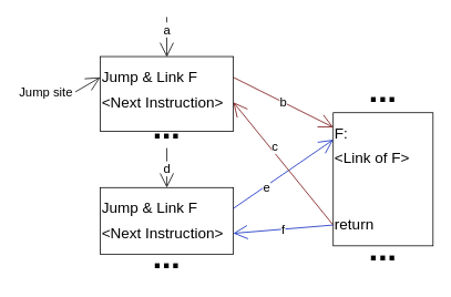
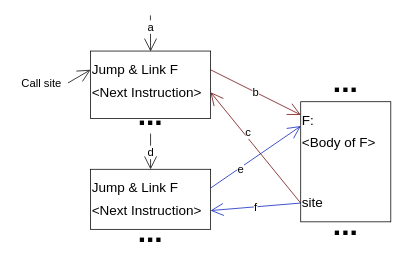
  <mxCell id="0" />
  <mxCell id="1" parent="0" />
  <mxCell id="2" value="" style="rounded=0;whiteSpace=wrap;html=1;strokeColor=#000000;" parent="1" vertex="1"><mxGeometry x="120" y="225" width="160" height="80" as="geometry" /></mxCell>
  <mxCell id="3" value="d" style="edgeStyle=none;html=1;entryX=0.5;entryY=0;entryDx=0;entryDy=0;fontSize=15;endArrow=open;endFill=0;endSize=15;startArrow=none;exitX=0.5;exitY=1;exitDx=0;exitDy=0;" parent="1" source="22" target="2" edge="1"><mxGeometry relative="1" as="geometry"><mxPoint x="230" y="195" as="sourcePoint" /></mxGeometry></mxCell>
  <mxCell id="4" value="" style="rounded=0;whiteSpace=wrap;html=1;strokeColor=#000000;" parent="1" vertex="1"><mxGeometry x="120" y="67.5" width="160" height="90" as="geometry" /></mxCell>
  <mxCell id="5" value="" style="rounded=0;whiteSpace=wrap;html=1;strokeColor=#000000;" parent="1" vertex="1"><mxGeometry x="400" y="135" width="120" height="160" as="geometry" /></mxCell>
  <mxCell id="6" value="b" style="edgeStyle=none;html=1;exitX=1;exitY=0.5;exitDx=0;exitDy=0;entryX=0;entryY=0.25;entryDx=0;entryDy=0;fontSize=15;endArrow=open;endFill=0;endSize=15;fillColor=#a20025;strokeColor=#6F0000;" parent="1" source="7" target="12" edge="1"><mxGeometry relative="1" as="geometry" /></mxCell>
  <mxCell id="7" value="Jump &amp;amp; Link F" style="text;html=1;strokeColor=none;fillColor=none;align=left;verticalAlign=middle;whiteSpace=wrap;rounded=0;fontSize=18;" parent="1" vertex="1"><mxGeometry x="120" y="77.5" width="160" height="30" as="geometry" /></mxCell>
  <mxCell id="8" value="&amp;lt;Next Instruction&amp;gt;" style="text;html=1;strokeColor=none;fillColor=none;align=left;verticalAlign=middle;whiteSpace=wrap;rounded=0;fontSize=18;" parent="1" vertex="1"><mxGeometry x="120" y="107.5" width="160" height="30" as="geometry" /></mxCell>
  <mxCell id="9" value="e" style="edgeStyle=none;html=1;exitX=1;exitY=0.5;exitDx=0;exitDy=0;entryX=0;entryY=0.75;entryDx=0;entryDy=0;fontSize=15;endArrow=open;endFill=0;endSize=15;fillColor=#0050ef;strokeColor=#001DBC;" parent="1" source="10" target="12" edge="1"><mxGeometry x="-0.353" y="-2" relative="1" as="geometry"><mxPoint as="offset" /></mxGeometry></mxCell>
  <mxCell id="10" value="Jump &amp;amp; Link F" style="text;html=1;strokeColor=none;fillColor=none;align=left;verticalAlign=middle;whiteSpace=wrap;rounded=0;fontSize=18;" parent="1" vertex="1"><mxGeometry x="120" y="235" width="160" height="30" as="geometry" /></mxCell>
  <mxCell id="11" value="&amp;lt;Next Instruction&amp;gt;" style="text;html=1;strokeColor=none;fillColor=none;align=left;verticalAlign=middle;whiteSpace=wrap;rounded=0;fontSize=18;" parent="1" vertex="1"><mxGeometry x="120" y="265" width="160" height="30" as="geometry" /></mxCell>
  <mxCell id="12" value="F:" style="text;html=1;strokeColor=none;fillColor=none;align=left;verticalAlign=middle;whiteSpace=wrap;rounded=0;fontSize=18;" parent="1" vertex="1"><mxGeometry x="400" y="145" width="120" height="30" as="geometry" /></mxCell>
- <mxCell id="13" value="&amp;lt;Link of F&amp;gt;" style="text;html=1;strokeColor=none;fillColor=none;align=left;verticalAlign=middle;whiteSpace=wrap;rounded=0;fontSize=18;" parent="1" vertex="1"><mxGeometry x="400" y="175" width="120" height="30" as="geometry" /></mxCell>
+ <mxCell id="13" value="&amp;lt;Body of F&amp;gt;" style="text;html=1;strokeColor=none;fillColor=none;align=left;verticalAlign=middle;whiteSpace=wrap;rounded=0;fontSize=18;" parent="1" vertex="1"><mxGeometry x="400" y="175" width="120" height="30" as="geometry" /></mxCell>
  <mxCell id="14" value="c" style="edgeStyle=none;html=1;exitX=0;exitY=0.5;exitDx=0;exitDy=0;entryX=1;entryY=0.5;entryDx=0;entryDy=0;fontSize=15;endArrow=open;endFill=0;endSize=15;fillColor=#a20025;strokeColor=#6F0000;" parent="1" source="16" target="8" edge="1"><mxGeometry x="0.24" y="-6" relative="1" as="geometry"><mxPoint as="offset" /></mxGeometry></mxCell>
  <mxCell id="15" value="f" style="edgeStyle=none;html=1;exitX=0;exitY=0.5;exitDx=0;exitDy=0;entryX=1;entryY=0.5;entryDx=0;entryDy=0;fontSize=15;endArrow=open;endFill=0;endSize=15;fillColor=#0050ef;strokeColor=#001DBC;" parent="1" source="16" target="11" edge="1"><mxGeometry relative="1" as="geometry" /></mxCell>
- <mxCell id="16" value="return" style="text;html=1;strokeColor=none;fillColor=none;align=left;verticalAlign=middle;whiteSpace=wrap;rounded=0;fontSize=18;" parent="1" vertex="1"><mxGeometry x="400" y="255" width="120" height="30" as="geometry" /></mxCell>
+ <mxCell id="16" value="site" style="text;html=1;strokeColor=none;fillColor=none;align=left;verticalAlign=middle;whiteSpace=wrap;rounded=0;fontSize=18;" parent="1" vertex="1"><mxGeometry x="400" y="255" width="120" height="30" as="geometry" /></mxCell>
  <mxCell id="17" value="..." style="text;html=1;strokeColor=none;fillColor=none;align=center;verticalAlign=bottom;whiteSpace=wrap;rounded=0;fontSize=40;fontStyle=1" parent="1" vertex="1"><mxGeometry x="170" y="305" width="60" height="30" as="geometry" /></mxCell>
  <mxCell id="18" value="..." style="text;html=1;strokeColor=none;fillColor=none;align=center;verticalAlign=bottom;whiteSpace=wrap;rounded=0;fontSize=40;fontStyle=1" parent="1" vertex="1"><mxGeometry x="430" y="295" width="60" height="30" as="geometry" /></mxCell>
  <mxCell id="19" value="..." style="text;html=1;strokeColor=none;fillColor=none;align=center;verticalAlign=bottom;whiteSpace=wrap;rounded=0;fontSize=40;fontStyle=1" parent="1" vertex="1"><mxGeometry x="430" y="105" width="60" height="30" as="geometry" /></mxCell>
  <mxCell id="20" style="edgeStyle=none;html=1;exitX=1;exitY=0.5;exitDx=0;exitDy=0;entryX=0;entryY=0.5;entryDx=0;entryDy=0;fontSize=15;endArrow=open;endFill=0;endSize=15;" parent="1" source="21" target="7" edge="1"><mxGeometry relative="1" as="geometry" /></mxCell>
- <mxCell id="21" value="Jump site" style="text;html=1;strokeColor=none;fillColor=none;align=center;verticalAlign=middle;whiteSpace=wrap;rounded=0;fontSize=15;" parent="1" vertex="1"><mxGeometry x="20" y="95" width="70" height="30" as="geometry" /></mxCell>
+ <mxCell id="21" value="Call site" style="text;html=1;strokeColor=none;fillColor=none;align=center;verticalAlign=middle;whiteSpace=wrap;rounded=0;fontSize=15;" parent="1" vertex="1"><mxGeometry x="20" y="95" width="70" height="30" as="geometry" /></mxCell>
  <mxCell id="22" value="..." style="text;html=1;strokeColor=none;fillColor=none;align=center;verticalAlign=bottom;whiteSpace=wrap;rounded=0;fontSize=40;fontStyle=1" parent="1" vertex="1"><mxGeometry x="170" y="157.5" width="60" height="20" as="geometry" /></mxCell>
  <mxCell id="23" value="a" style="edgeStyle=none;html=1;fontSize=15;endArrow=open;endFill=0;endSize=15;startArrow=none;exitX=0.5;exitY=1;exitDx=0;exitDy=0;" parent="1" edge="1"><mxGeometry x="-0.375" relative="1" as="geometry"><mxPoint x="199.8" y="20" as="sourcePoint" /><mxPoint x="200" y="68" as="targetPoint" /><mxPoint as="offset" /></mxGeometry></mxCell>
